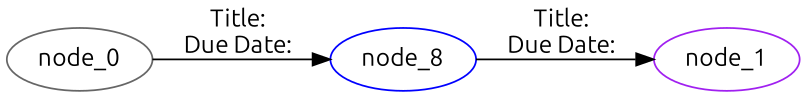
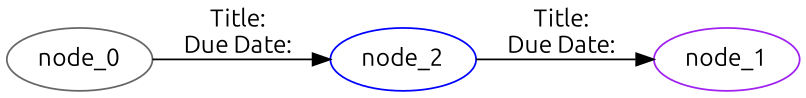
  digraph {
    fontname=Ubuntu
    rankdir=LR
    node [fontname=Ubuntu]
    edge [fontname=Ubuntu]
    node_0 [color=gray40]
-   node_2 [color=blue label=node_8]
+   node_2 [color=blue]
    node_1 [color=purple]
    node_0 -> node_2 [label="Title: \nDue Date: \n"]
    node_2 -> node_1 [label="Title: \nDue Date: \n"]
  }
